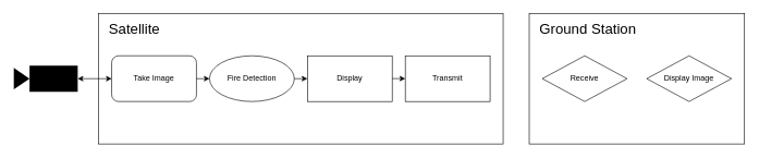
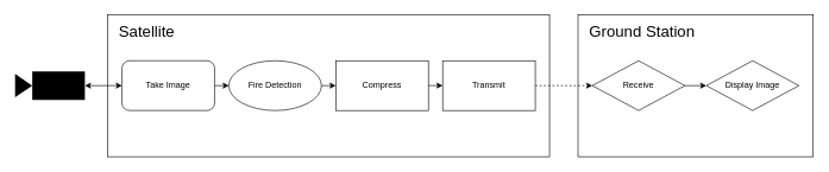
  <mxCell id="0" />
  <mxCell id="1" parent="0" />
  <mxCell id="2" value="" style="rounded=0;whiteSpace=wrap;html=1;fillColor=none;" parent="1" vertex="1"><mxGeometry x="150" y="20" width="620" height="200" as="geometry" /></mxCell>
  <mxCell id="3" value="Fire Detection" style="ellipse;whiteSpace=wrap;html=1;" parent="1" vertex="1"><mxGeometry x="320" y="85" width="130" height="70" as="geometry" /></mxCell>
  <mxCell id="4" value="Take Image" style="whiteSpace=wrap;html=1;rounded=1;" parent="1" vertex="1"><mxGeometry x="170" y="85" width="130" height="70" as="geometry" /></mxCell>
- <mxCell id="5" value="Display" style="rounded=0;whiteSpace=wrap;html=1;" parent="1" vertex="1"><mxGeometry x="470" y="85" width="130" height="70" as="geometry" /></mxCell>
+ <mxCell id="5" value="Compress" style="rounded=0;whiteSpace=wrap;html=1;" parent="1" vertex="1"><mxGeometry x="470" y="85" width="130" height="70" as="geometry" /></mxCell>
  <mxCell id="6" value="&lt;font style=&quot;font-size: 22px&quot;&gt;Satellite&lt;/font&gt;" style="text;html=1;strokeColor=none;fillColor=none;align=center;verticalAlign=middle;whiteSpace=wrap;rounded=0;" parent="1" vertex="1"><mxGeometry x="160" y="30" width="90" height="30" as="geometry" /></mxCell>
  <mxCell id="7" value="" style="endArrow=classic;html=1;rounded=0;fontSize=14;entryX=0;entryY=0.5;entryDx=0;entryDy=0;" parent="1" source="4" target="3" edge="1"><mxGeometry width="50" height="50" relative="1" as="geometry"><mxPoint x="450" y="140" as="sourcePoint" /><mxPoint x="500" y="90" as="targetPoint" /></mxGeometry></mxCell>
  <mxCell id="8" value="" style="endArrow=classic;html=1;rounded=0;fontSize=14;exitX=1;exitY=0.5;exitDx=0;exitDy=0;entryX=0;entryY=0.5;entryDx=0;entryDy=0;" parent="1" source="3" target="5" edge="1"><mxGeometry width="50" height="50" relative="1" as="geometry"><mxPoint x="450" y="140" as="sourcePoint" /><mxPoint x="500" y="90" as="targetPoint" /></mxGeometry></mxCell>
  <mxCell id="9" value="" style="shape=mxgraph.signs.tech.video_camera;html=1;pointerEvents=1;fillColor=#000000;strokeColor=none;verticalLabelPosition=bottom;verticalAlign=top;align=center;fontSize=14;rotation=-180;" parent="1" vertex="1"><mxGeometry x="20" y="100" width="98" height="40" as="geometry" /></mxCell>
  <mxCell id="10" value="" style="endArrow=classic;startArrow=classic;html=1;rounded=0;fontSize=14;exitX=0;exitY=0.5;exitDx=0;exitDy=0;exitPerimeter=0;entryX=0;entryY=0.5;entryDx=0;entryDy=0;" parent="1" source="9" target="4" edge="1"><mxGeometry width="50" height="50" relative="1" as="geometry"><mxPoint x="400" y="140" as="sourcePoint" /><mxPoint x="450" y="90" as="targetPoint" /></mxGeometry></mxCell>
+ <mxCell id="11" value="" style="endArrow=classic;html=1;rounded=0;fontSize=14;jumpStyle=none;dashed=1;entryX=0;entryY=0.5;entryDx=0;entryDy=0;" parent="1" source="17" target="13" edge="1"><mxGeometry width="50" height="50" relative="1" as="geometry"><mxPoint x="820" y="120" as="sourcePoint" /><mxPoint x="710" y="120" as="targetPoint" /></mxGeometry></mxCell>
  <mxCell id="12" value="" style="rounded=0;whiteSpace=wrap;html=1;fontSize=14;fillColor=none;" parent="1" vertex="1"><mxGeometry x="810" y="20" width="330" height="200" as="geometry" /></mxCell>
  <mxCell id="13" value="Receive" style="rhombus;whiteSpace=wrap;html=1;" parent="1" vertex="1"><mxGeometry x="830" y="85" width="130" height="70" as="geometry" /></mxCell>
  <mxCell id="14" value="Display Image" style="rhombus;whiteSpace=wrap;html=1;" parent="1" vertex="1"><mxGeometry x="990" y="85" width="130" height="70" as="geometry" /></mxCell>
+ <mxCell id="15" value="" style="endArrow=classic;html=1;rounded=0;fontSize=14;jumpStyle=none;exitX=1;exitY=0.5;exitDx=0;exitDy=0;" parent="1" source="13" target="14" edge="1"><mxGeometry width="50" height="50" relative="1" as="geometry"><mxPoint x="720" y="200" as="sourcePoint" /><mxPoint x="770" y="150" as="targetPoint" /></mxGeometry></mxCell>
  <mxCell id="16" value="&lt;font style=&quot;font-size: 22px&quot;&gt;Ground Station&lt;/font&gt;" style="text;html=1;strokeColor=none;fillColor=none;align=center;verticalAlign=middle;whiteSpace=wrap;rounded=0;fontSize=14;" parent="1" vertex="1"><mxGeometry x="820" y="30" width="160" height="30" as="geometry" /></mxCell>
  <mxCell id="17" value="Transmit" style="rounded=0;whiteSpace=wrap;html=1;" parent="1" vertex="1"><mxGeometry x="620" y="85" width="130" height="70" as="geometry" /></mxCell>
  <mxCell id="18" value="" style="endArrow=classic;html=1;rounded=0;fontSize=14;exitX=1;exitY=0.5;exitDx=0;exitDy=0;entryX=0;entryY=0.5;entryDx=0;entryDy=0;" parent="1" edge="1"><mxGeometry width="50" height="50" relative="1" as="geometry"><mxPoint x="600" y="119.88" as="sourcePoint" /><mxPoint x="620" y="119.88" as="targetPoint" /></mxGeometry></mxCell>
